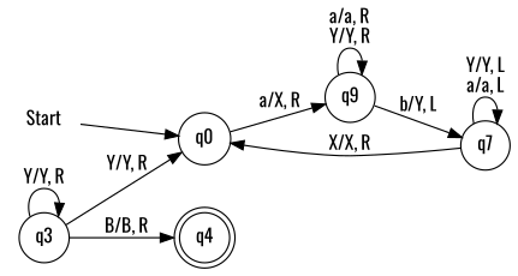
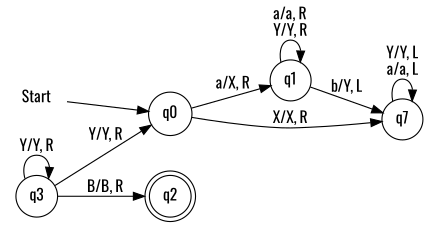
  digraph {
    fontname=Oswald
    rankdir=LR
    node [fontname=Oswald shape=circle]
    edge [fontname=Oswald]
    Start [margin=0 shape=none]
    q0
-   q1 [label=q9]
+   q1
    n4 [label=q7]
    q3
-   q4 [shape=doublecircle]
+   q4 [shape=doublecircle label=q2]
    Start -> q0
    q0 -> q1 [label="a/X, R"]
    q1 -> q1 [label="a/a, R\nY/Y, R"]
    q1 -> n4 [label="b/Y, L"]
-   n4 -> q0 [label="X/X, R"]
+   q0 -> n4 [label="X/X, R"]
    n4 -> n4 [label="Y/Y, L\na/a, L"]
    q3 -> q0 [label="Y/Y, R"]
    q3 -> q3 [label="Y/Y, R"]
    q3 -> q4 [label="B/B, R"]
  }
